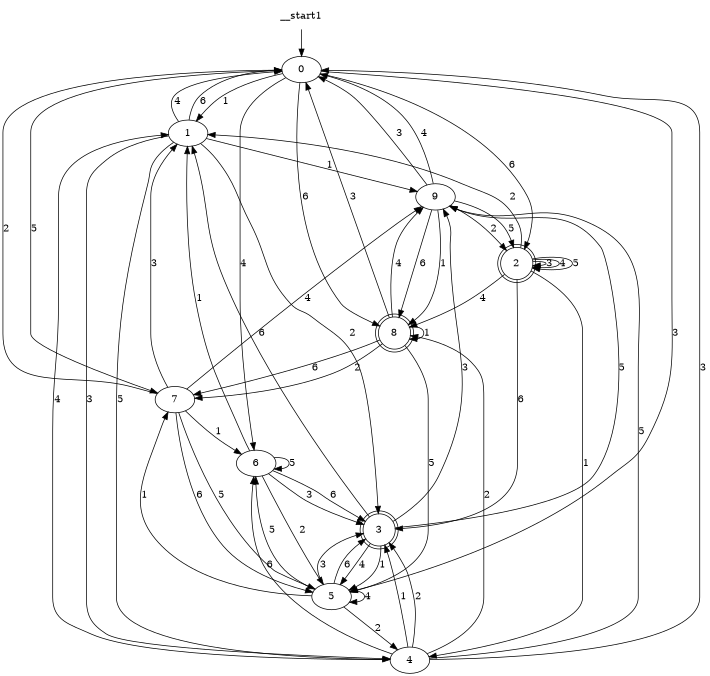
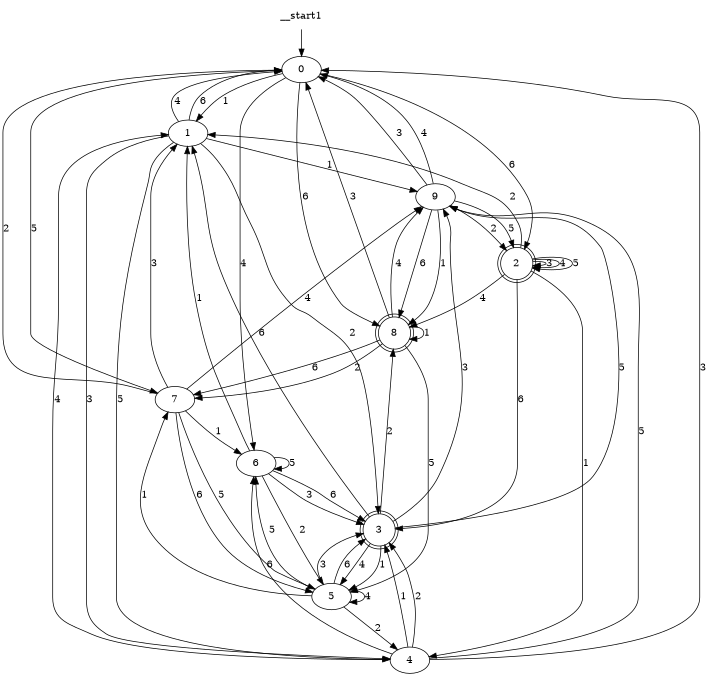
  digraph {
    n1 [label=0]
    n2 [label=1]
    n3 [label=2 shape=doublecircle]
    n4 [label=5]
    n5 [label=6]
    n6 [label=7]
    n7 [label=8 shape=doublecircle]
    n8 [label=3 shape=doublecircle]
    n9 [label=4]
    n10 [label=9]
    n11 [label=__start1 shape=none]
    n1 -> n2 [label=1]
    n1 -> n3 [label=6]
-   n1 -> n4 [label=3]
    n1 -> n5 [label=4]
    n1 -> n6 [label=5]
    n1 -> n7 [label=6]
    n2 -> n1 [label=4]
    n2 -> n1 [label=6]
    n2 -> n8 [label=2]
    n2 -> n9 [label=3]
    n2 -> n9 [label=5]
    n2 -> n10 [label=1]
    n3 -> n2 [label=2]
    n3 -> n3 [label=3]
    n3 -> n3 [label=4]
    n3 -> n3 [label=5]
    n3 -> n7 [label=4]
    n3 -> n8 [label=6]
    n3 -> n9 [label=1]
    n4 -> n4 [label=4]
    n4 -> n5 [label=5]
    n4 -> n6 [label=1]
    n4 -> n8 [label=3]
    n4 -> n8 [label=6]
    n4 -> n9 [label=2]
    n5 -> n2 [label=1]
    n5 -> n4 [label=2]
    n5 -> n5 [label=5]
    n5 -> n8 [label=3]
    n5 -> n8 [label=6]
    n6 -> n1 [label=2]
    n6 -> n2 [label=3]
    n6 -> n4 [label=5]
    n6 -> n4 [label=6]
    n6 -> n5 [label=1]
    n6 -> n10 [label=4]
    n7 -> n1 [label=3]
    n7 -> n4 [label=5]
    n7 -> n6 [label=2]
    n7 -> n6 [label=6]
    n7 -> n7 [label=1]
    n7 -> n10 [label=4]
    n8 -> n2 [label=6]
    n8 -> n4 [label=1]
    n8 -> n4 [label=4]
-   n9 -> n7 [label=2]
+   n8 -> n7 [label=2]
    n8 -> n10 [label=3]
    n8 -> n10 [label=5]
    n9 -> n1 [label=3]
    n9 -> n2 [label=4]
    n9 -> n5 [label=6]
    n9 -> n8 [label=1]
    n9 -> n8 [label=2]
    n9 -> n10 [label=5]
    n10 -> n1 [label=3]
    n10 -> n1 [label=4]
    n10 -> n3 [label=2]
    n10 -> n3 [label=5]
    n10 -> n7 [label=1]
    n10 -> n7 [label=6]
    n11 -> n1
  }
